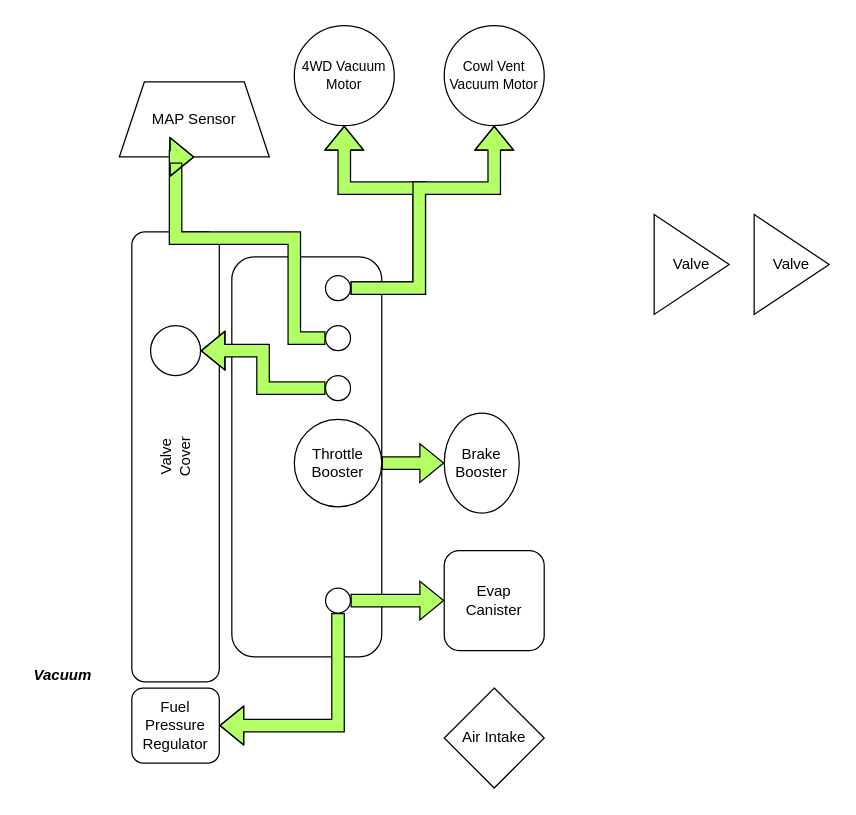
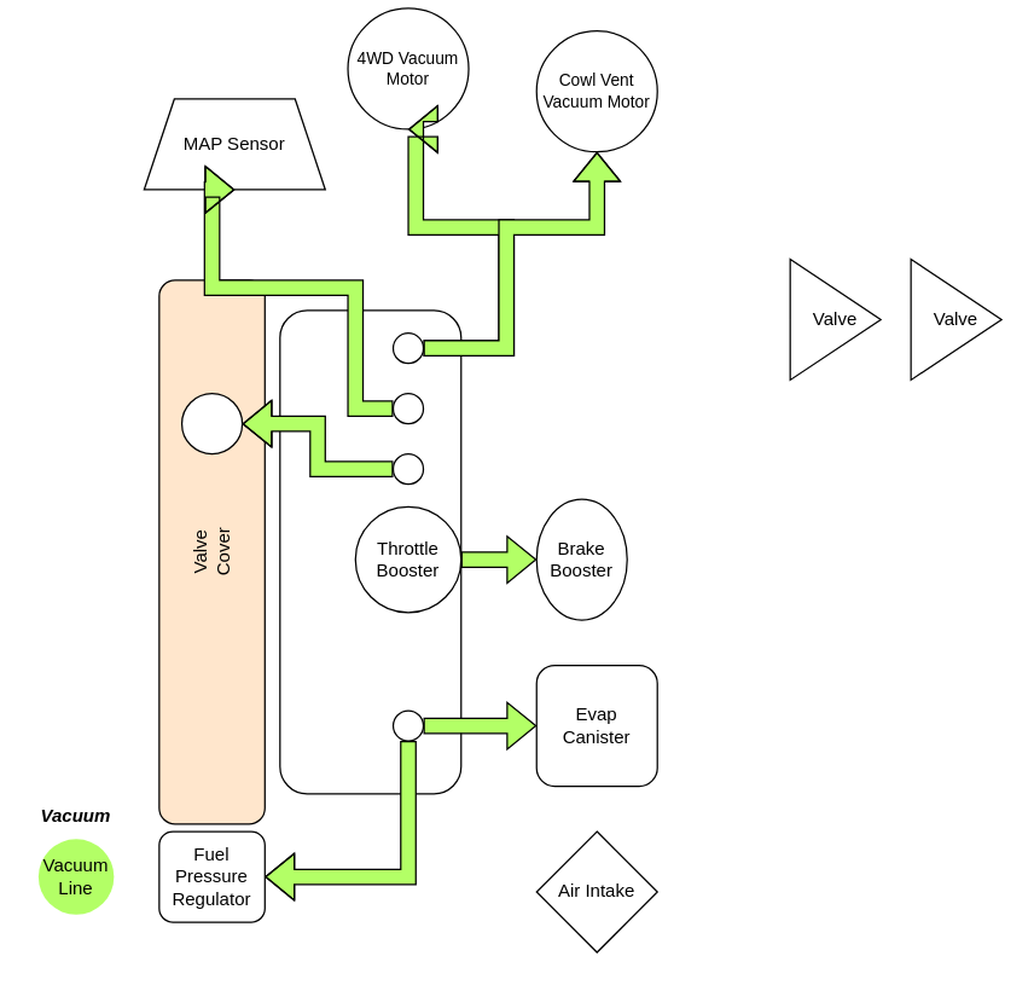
  <mxCell id="0" />
  <mxCell id="1" parent="0" />
  <mxCell id="2" value="" style="rounded=1;whiteSpace=wrap;html=1;" parent="1" vertex="1"><mxGeometry x="185" y="205" width="120" height="320" as="geometry" /></mxCell>
  <mxCell id="3" value="Throttle Booster" style="ellipse;whiteSpace=wrap;html=1;aspect=fixed;" parent="1" vertex="1"><mxGeometry x="235" y="335" width="70" height="70" as="geometry" /></mxCell>
- <mxCell id="4" value="Valve&lt;div&gt;Cover&lt;/div&gt;" style="rounded=1;whiteSpace=wrap;html=1;horizontal=0;" parent="1" vertex="1"><mxGeometry x="105" y="185" width="70" height="360" as="geometry" /></mxCell>
+ <mxCell id="4" value="Valve&lt;div&gt;Cover&lt;/div&gt;" style="rounded=1;whiteSpace=wrap;html=1;horizontal=0;fillColor=#ffe6cc;" parent="1" vertex="1"><mxGeometry x="105" y="185" width="70" height="360" as="geometry" /></mxCell>
  <mxCell id="5" value="" style="ellipse;whiteSpace=wrap;html=1;aspect=fixed;" parent="1" vertex="1"><mxGeometry x="120" y="260" width="40" height="40" as="geometry" /></mxCell>
  <mxCell id="6" value="" style="ellipse;whiteSpace=wrap;html=1;aspect=fixed;" parent="1" vertex="1"><mxGeometry x="260" y="220" width="20" height="20" as="geometry" /></mxCell>
  <mxCell id="7" value="" style="ellipse;whiteSpace=wrap;html=1;aspect=fixed;" parent="1" vertex="1"><mxGeometry x="260" y="260" width="20" height="20" as="geometry" /></mxCell>
  <mxCell id="8" style="edgeStyle=orthogonalEdgeStyle;shape=flexArrow;rounded=0;orthogonalLoop=1;jettySize=auto;html=1;exitX=0;exitY=0.5;exitDx=0;exitDy=0;entryX=1;entryY=0.5;entryDx=0;entryDy=0;fillColor=#B3FF66;" parent="1" source="9" target="5" edge="1"><mxGeometry relative="1" as="geometry" /></mxCell>
  <mxCell id="9" value="" style="ellipse;whiteSpace=wrap;html=1;aspect=fixed;" parent="1" vertex="1"><mxGeometry x="260" y="300" width="20" height="20" as="geometry" /></mxCell>
  <mxCell id="10" value="" style="ellipse;whiteSpace=wrap;html=1;aspect=fixed;" parent="1" vertex="1"><mxGeometry x="260" y="470" width="20" height="20" as="geometry" /></mxCell>
  <mxCell id="11" value="Fuel Pressure Regulator" style="rounded=1;whiteSpace=wrap;html=1;" parent="1" vertex="1"><mxGeometry x="105" y="550" width="70" height="60" as="geometry" /></mxCell>
  <mxCell id="12" value="MAP Sensor" style="shape=trapezoid;perimeter=trapezoidPerimeter;whiteSpace=wrap;html=1;fixedSize=1;" parent="1" vertex="1"><mxGeometry x="95" y="65" width="120" height="60" as="geometry" /></mxCell>
  <mxCell id="13" style="edgeStyle=orthogonalEdgeStyle;shape=flexArrow;rounded=0;orthogonalLoop=1;jettySize=auto;html=1;exitX=0;exitY=0.5;exitDx=0;exitDy=0;entryX=0.5;entryY=1;entryDx=0;entryDy=0;fillColor=#B3FF66;strokeColor=default;" parent="1" source="7" target="12" edge="1"><mxGeometry relative="1" as="geometry"><mxPoint x="270" y="320" as="sourcePoint" /><mxPoint x="170" y="290" as="targetPoint" /><Array as="points"><mxPoint x="235" y="270" /><mxPoint x="235" y="190" /><mxPoint x="140" y="190" /></Array></mxGeometry></mxCell>
- <mxCell id="14" value="4WD Vacuum Motor" style="ellipse;whiteSpace=wrap;html=1;aspect=fixed;fontSize=11;" parent="1" vertex="1"><mxGeometry x="235" y="20" width="80" height="80" as="geometry" /></mxCell>
+ <mxCell id="14" value="4WD Vacuum Motor" style="ellipse;whiteSpace=wrap;html=1;aspect=fixed;fontSize=11;" parent="1" vertex="1"><mxGeometry x="230" y="5" width="80" height="80" as="geometry" /></mxCell>
  <mxCell id="15" value="Cowl Vent Vacuum Motor" style="ellipse;whiteSpace=wrap;html=1;aspect=fixed;fontSize=11;" parent="1" vertex="1"><mxGeometry x="355" y="20" width="80" height="80" as="geometry" /></mxCell>
  <mxCell id="16" style="edgeStyle=orthogonalEdgeStyle;shape=flexArrow;rounded=0;orthogonalLoop=1;jettySize=auto;html=1;exitX=1;exitY=0.5;exitDx=0;exitDy=0;entryX=0.5;entryY=1;entryDx=0;entryDy=0;fillColor=#B3FF66;" parent="1" source="6" target="14" edge="1"><mxGeometry relative="1" as="geometry"><mxPoint x="270" y="280" as="sourcePoint" /><mxPoint x="150" y="100" as="targetPoint" /><Array as="points"><mxPoint x="335" y="230" /><mxPoint x="335" y="150" /><mxPoint x="275" y="150" /></Array></mxGeometry></mxCell>
  <mxCell id="17" style="edgeStyle=orthogonalEdgeStyle;shape=flexArrow;rounded=0;orthogonalLoop=1;jettySize=auto;html=1;exitX=1;exitY=0.5;exitDx=0;exitDy=0;entryX=0.5;entryY=1;entryDx=0;entryDy=0;fillColor=#B3FF66;" parent="1" source="6" target="15" edge="1"><mxGeometry relative="1" as="geometry"><mxPoint x="290" y="240" as="sourcePoint" /><mxPoint x="285" y="110" as="targetPoint" /><Array as="points"><mxPoint x="335" y="230" /><mxPoint x="335" y="150" /><mxPoint x="395" y="150" /></Array></mxGeometry></mxCell>
  <mxCell id="18" value="Brake&lt;div&gt;Booster&lt;/div&gt;" style="ellipse;whiteSpace=wrap;html=1;aspect=fixed;" parent="1" vertex="1"><mxGeometry x="355" y="330" width="60" height="80" as="geometry" /></mxCell>
  <mxCell id="19" style="edgeStyle=orthogonalEdgeStyle;shape=flexArrow;rounded=0;orthogonalLoop=1;jettySize=auto;html=1;exitX=1;exitY=0.5;exitDx=0;exitDy=0;entryX=0;entryY=0.5;entryDx=0;entryDy=0;fillColor=#B3FF66;" parent="1" source="3" target="18" edge="1"><mxGeometry relative="1" as="geometry"><mxPoint x="270" y="320" as="sourcePoint" /><mxPoint x="170" y="290" as="targetPoint" /></mxGeometry></mxCell>
  <mxCell id="20" style="edgeStyle=orthogonalEdgeStyle;shape=flexArrow;rounded=0;orthogonalLoop=1;jettySize=auto;html=1;exitX=0.5;exitY=1;exitDx=0;exitDy=0;entryX=1;entryY=0.5;entryDx=0;entryDy=0;fillColor=#B3FF66;" parent="1" source="10" target="11" edge="1"><mxGeometry relative="1" as="geometry"><mxPoint x="280" y="330" as="sourcePoint" /><mxPoint x="180" y="300" as="targetPoint" /></mxGeometry></mxCell>
  <mxCell id="21" value="Evap&lt;br&gt;Canister" style="whiteSpace=wrap;html=1;aspect=fixed;rounded=1;" parent="1" vertex="1"><mxGeometry x="355" y="440" width="80" height="80" as="geometry" /></mxCell>
  <mxCell id="22" style="edgeStyle=orthogonalEdgeStyle;shape=flexArrow;rounded=0;orthogonalLoop=1;jettySize=auto;html=1;exitX=1;exitY=0.5;exitDx=0;exitDy=0;entryX=0;entryY=0.5;entryDx=0;entryDy=0;fillColor=#B3FF66;" parent="1" source="10" target="21" edge="1"><mxGeometry relative="1" as="geometry"><mxPoint x="290" y="340" as="sourcePoint" /><mxPoint x="190" y="310" as="targetPoint" /></mxGeometry></mxCell>
  <mxCell id="23" value="Vacuum" style="text;html=1;align=center;verticalAlign=middle;whiteSpace=wrap;rounded=0;fontStyle=3" parent="1" vertex="1"><mxGeometry x="20" y="525" width="60" height="30" as="geometry" /></mxCell>
+ <mxCell id="24" value="Vacuum Line" style="ellipse;whiteSpace=wrap;html=1;aspect=fixed;fontColor=#000000;fillColor=#B3FF66;strokeColor=none;" parent="1" vertex="1"><mxGeometry x="25" y="555" width="50" height="50" as="geometry" /></mxCell>
  <mxCell id="25" value="Air Intake" style="rhombus;whiteSpace=wrap;html=1;aspect=fixed;" vertex="1" parent="1"><mxGeometry x="355" y="550" width="80" height="80" as="geometry" /></mxCell>
  <mxCell id="26" value="Valve" style="triangle;whiteSpace=wrap;html=1;fontSize=12;" vertex="1" parent="1"><mxGeometry x="523" y="171" width="60" height="80" as="geometry" /></mxCell>
  <mxCell id="27" value="Valve" style="triangle;whiteSpace=wrap;html=1;fontSize=12;" vertex="1" parent="1"><mxGeometry x="603" y="171" width="60" height="80" as="geometry" /></mxCell>
